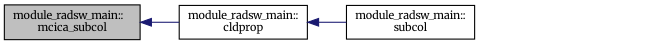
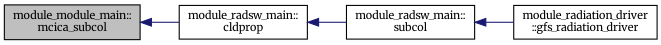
  digraph {
    fontname=Merriweather
    rankdir=LR
    node [color=black fillcolor=white fontname=Merriweather fontsize=10 shape=record style=filled]
    edge [color=midnightblue dir=back fontname=Merriweather fontsize=10 labelfontname=Helvetica labelfontsize=10 style=solid]
-   n1 [fillcolor=grey75 fontcolor=black height=0.2 label="module_radsw_main::\lmcica_subcol" width=0.4]
+   n1 [fillcolor=grey75 fontcolor=black height=0.2 label="module_module_main::\lmcica_subcol" width=0.4]
    n2 [height=0.2 label="module_radsw_main::\lcldprop" width=0.4]
    n3 [height=0.2 label="module_radsw_main::\lsubcol" width=0.4]
+   n4 [height=0.2 label="module_radiation_driver\l::gfs_radiation_driver" width=0.4]
    n1 -> n2
    n2 -> n3
+   n3 -> n4
  }
